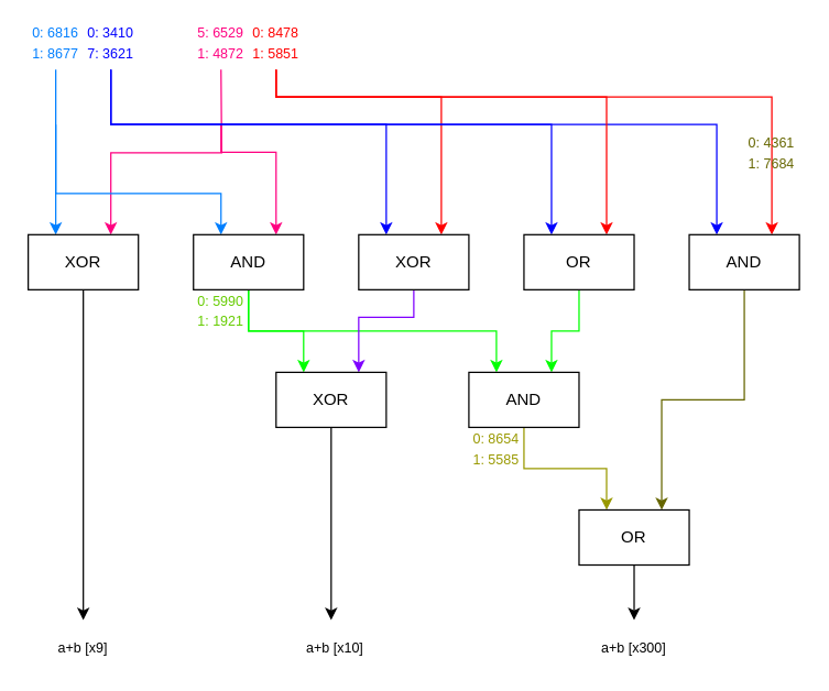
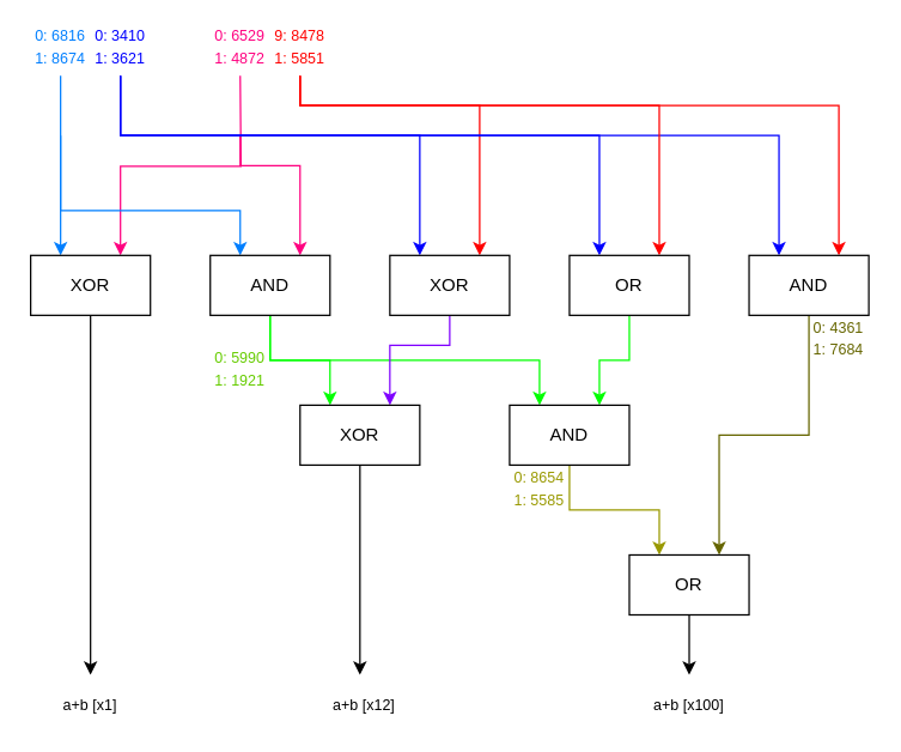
  <mxCell id="0" />
  <mxCell id="1" parent="0" />
  <mxCell id="2" style="edgeStyle=orthogonalEdgeStyle;rounded=0;orthogonalLoop=1;jettySize=auto;html=1;exitX=0.25;exitY=0;exitDx=0;exitDy=0;endArrow=none;endFill=0;startArrow=classic;startFill=1;strokeColor=#007FFF;" parent="1" source="5" edge="1"><mxGeometry relative="1" as="geometry"><mxPoint x="40" y="90" as="targetPoint" /></mxGeometry></mxCell>
  <mxCell id="3" style="edgeStyle=orthogonalEdgeStyle;rounded=0;orthogonalLoop=1;jettySize=auto;html=1;exitX=0.75;exitY=0;exitDx=0;exitDy=0;startArrow=classic;startFill=1;endArrow=none;endFill=0;strokeColor=#FF0080;" parent="1" source="5" edge="1"><mxGeometry relative="1" as="geometry"><mxPoint x="160" y="50" as="targetPoint" /></mxGeometry></mxCell>
  <mxCell id="4" style="edgeStyle=orthogonalEdgeStyle;rounded=0;orthogonalLoop=1;jettySize=auto;html=1;exitX=0.5;exitY=1;exitDx=0;exitDy=0;startArrow=none;startFill=0;endArrow=classic;endFill=1;strokeColor=#000000;" parent="1" source="5" edge="1"><mxGeometry relative="1" as="geometry"><mxPoint x="60" y="450" as="targetPoint" /></mxGeometry></mxCell>
  <mxCell id="5" value="XOR" style="rounded=0;whiteSpace=wrap;html=1;" parent="1" vertex="1"><mxGeometry x="20" y="170" width="80" height="40" as="geometry" /></mxCell>
  <mxCell id="6" style="edgeStyle=orthogonalEdgeStyle;rounded=0;orthogonalLoop=1;jettySize=auto;html=1;exitX=0.25;exitY=0;exitDx=0;exitDy=0;startArrow=classic;startFill=1;endArrow=none;endFill=0;strokeColor=#007FFF;" parent="1" source="10" edge="1"><mxGeometry relative="1" as="geometry"><mxPoint x="40" y="50" as="targetPoint" /><Array as="points"><mxPoint x="160" y="140" /><mxPoint x="40" y="140" /></Array></mxGeometry></mxCell>
  <mxCell id="7" style="edgeStyle=orthogonalEdgeStyle;rounded=0;orthogonalLoop=1;jettySize=auto;html=1;exitX=0.75;exitY=0;exitDx=0;exitDy=0;startArrow=classic;startFill=1;endArrow=none;endFill=0;strokeColor=#FF0080;" parent="1" source="10" edge="1"><mxGeometry relative="1" as="geometry"><mxPoint x="160" y="90" as="targetPoint" /><Array as="points"><mxPoint x="200" y="110" /><mxPoint x="160" y="110" /></Array></mxGeometry></mxCell>
  <mxCell id="8" style="edgeStyle=orthogonalEdgeStyle;rounded=0;orthogonalLoop=1;jettySize=auto;html=1;exitX=0.5;exitY=1;exitDx=0;exitDy=0;entryX=0.25;entryY=0;entryDx=0;entryDy=0;startArrow=none;startFill=0;endArrow=classic;endFill=1;strokeColor=#00FF00;" parent="1" source="10" target="16" edge="1"><mxGeometry relative="1" as="geometry" /></mxCell>
  <mxCell id="9" style="edgeStyle=orthogonalEdgeStyle;rounded=0;orthogonalLoop=1;jettySize=auto;html=1;exitX=0.5;exitY=1;exitDx=0;exitDy=0;entryX=0.25;entryY=0;entryDx=0;entryDy=0;startArrow=none;startFill=0;endArrow=classic;endFill=1;strokeColor=#00FF00;" parent="1" source="10" target="26" edge="1"><mxGeometry relative="1" as="geometry" /></mxCell>
  <mxCell id="10" value="AND" style="rounded=0;whiteSpace=wrap;html=1;" parent="1" vertex="1"><mxGeometry x="140" y="170" width="80" height="40" as="geometry" /></mxCell>
  <mxCell id="11" style="edgeStyle=orthogonalEdgeStyle;rounded=0;orthogonalLoop=1;jettySize=auto;html=1;exitX=0.25;exitY=0;exitDx=0;exitDy=0;startArrow=classic;startFill=1;endArrow=none;endFill=0;strokeColor=#0000FF;" parent="1" source="14" edge="1"><mxGeometry relative="1" as="geometry"><mxPoint x="80" y="50" as="targetPoint" /><Array as="points"><mxPoint x="280" y="90" /><mxPoint x="80" y="90" /><mxPoint x="80" y="50" /></Array></mxGeometry></mxCell>
  <mxCell id="12" style="edgeStyle=orthogonalEdgeStyle;rounded=0;orthogonalLoop=1;jettySize=auto;html=1;exitX=0.75;exitY=0;exitDx=0;exitDy=0;startArrow=classic;startFill=1;endArrow=none;endFill=0;strokeColor=#FF0000;" parent="1" source="14" edge="1"><mxGeometry relative="1" as="geometry"><mxPoint x="200" y="50" as="targetPoint" /><Array as="points"><mxPoint x="320" y="70" /><mxPoint x="200" y="70" /></Array></mxGeometry></mxCell>
  <mxCell id="13" style="edgeStyle=orthogonalEdgeStyle;rounded=0;orthogonalLoop=1;jettySize=auto;html=1;exitX=0.5;exitY=1;exitDx=0;exitDy=0;entryX=0.75;entryY=0;entryDx=0;entryDy=0;startArrow=none;startFill=0;endArrow=classic;endFill=1;strokeColor=#7F00FF;" parent="1" source="14" target="16" edge="1"><mxGeometry relative="1" as="geometry"><Array as="points"><mxPoint x="300" y="230" /><mxPoint x="260" y="230" /></Array></mxGeometry></mxCell>
  <mxCell id="14" value="XOR" style="rounded=0;whiteSpace=wrap;html=1;" parent="1" vertex="1"><mxGeometry x="260" y="170" width="80" height="40" as="geometry" /></mxCell>
  <mxCell id="15" style="edgeStyle=orthogonalEdgeStyle;rounded=0;orthogonalLoop=1;jettySize=auto;html=1;exitX=0.5;exitY=1;exitDx=0;exitDy=0;startArrow=none;startFill=0;endArrow=classic;endFill=1;strokeColor=#000000;" parent="1" source="16" edge="1"><mxGeometry relative="1" as="geometry"><mxPoint x="240" y="450" as="targetPoint" /></mxGeometry></mxCell>
  <mxCell id="16" value="XOR" style="rounded=0;whiteSpace=wrap;html=1;" parent="1" vertex="1"><mxGeometry x="200" y="270" width="80" height="40" as="geometry" /></mxCell>
  <mxCell id="17" style="edgeStyle=orthogonalEdgeStyle;rounded=0;orthogonalLoop=1;jettySize=auto;html=1;exitX=0.25;exitY=0;exitDx=0;exitDy=0;startArrow=classic;startFill=1;endArrow=none;endFill=0;strokeColor=#0000FF;" parent="1" source="20" edge="1"><mxGeometry relative="1" as="geometry"><mxPoint x="80" y="50" as="targetPoint" /><Array as="points"><mxPoint x="520" y="90" /><mxPoint x="80" y="90" /></Array></mxGeometry></mxCell>
  <mxCell id="18" style="edgeStyle=orthogonalEdgeStyle;rounded=0;orthogonalLoop=1;jettySize=auto;html=1;exitX=0.75;exitY=0;exitDx=0;exitDy=0;startArrow=classic;startFill=1;endArrow=none;endFill=0;strokeColor=#FF0000;" parent="1" source="20" edge="1"><mxGeometry relative="1" as="geometry"><mxPoint x="200" y="50" as="targetPoint" /><Array as="points"><mxPoint x="560" y="70" /><mxPoint x="200" y="70" /></Array></mxGeometry></mxCell>
  <mxCell id="19" style="edgeStyle=orthogonalEdgeStyle;rounded=0;orthogonalLoop=1;jettySize=auto;html=1;exitX=0.5;exitY=1;exitDx=0;exitDy=0;entryX=0.75;entryY=0;entryDx=0;entryDy=0;startArrow=none;startFill=0;endArrow=classic;endFill=1;strokeColor=#666600;" parent="1" source="20" target="28" edge="1"><mxGeometry relative="1" as="geometry" /></mxCell>
  <mxCell id="20" value="AND" style="rounded=0;whiteSpace=wrap;html=1;" parent="1" vertex="1"><mxGeometry x="500" y="170" width="80" height="40" as="geometry" /></mxCell>
  <mxCell id="21" style="edgeStyle=orthogonalEdgeStyle;rounded=0;orthogonalLoop=1;jettySize=auto;html=1;exitX=0.25;exitY=0;exitDx=0;exitDy=0;startArrow=classic;startFill=1;endArrow=none;endFill=0;strokeColor=#0000FF;" parent="1" source="24" edge="1"><mxGeometry relative="1" as="geometry"><mxPoint x="80" y="50" as="targetPoint" /><Array as="points"><mxPoint x="400" y="90" /><mxPoint x="80" y="90" /></Array></mxGeometry></mxCell>
  <mxCell id="22" style="edgeStyle=orthogonalEdgeStyle;rounded=0;orthogonalLoop=1;jettySize=auto;html=1;exitX=0.75;exitY=0;exitDx=0;exitDy=0;startArrow=classic;startFill=1;endArrow=none;endFill=0;strokeColor=#FF0000;" parent="1" source="24" edge="1"><mxGeometry relative="1" as="geometry"><mxPoint x="200" y="50" as="targetPoint" /><Array as="points"><mxPoint x="440" y="70" /><mxPoint x="200" y="70" /></Array></mxGeometry></mxCell>
  <mxCell id="23" style="edgeStyle=orthogonalEdgeStyle;rounded=0;orthogonalLoop=1;jettySize=auto;html=1;exitX=0.5;exitY=1;exitDx=0;exitDy=0;entryX=0.75;entryY=0;entryDx=0;entryDy=0;startArrow=none;startFill=0;endArrow=classic;endFill=1;strokeColor=#00FF00;" parent="1" source="24" target="26" edge="1"><mxGeometry relative="1" as="geometry" /></mxCell>
  <mxCell id="24" value="OR" style="rounded=0;whiteSpace=wrap;html=1;" parent="1" vertex="1"><mxGeometry x="380" y="170" width="80" height="40" as="geometry" /></mxCell>
  <mxCell id="25" style="edgeStyle=orthogonalEdgeStyle;rounded=0;orthogonalLoop=1;jettySize=auto;html=1;exitX=0.5;exitY=1;exitDx=0;exitDy=0;entryX=0.25;entryY=0;entryDx=0;entryDy=0;startArrow=none;startFill=0;endArrow=classic;endFill=1;strokeColor=#999900;" parent="1" source="26" target="28" edge="1"><mxGeometry relative="1" as="geometry" /></mxCell>
  <mxCell id="26" value="AND" style="rounded=0;whiteSpace=wrap;html=1;" parent="1" vertex="1"><mxGeometry x="340" y="270" width="80" height="40" as="geometry" /></mxCell>
  <mxCell id="27" style="edgeStyle=orthogonalEdgeStyle;rounded=0;orthogonalLoop=1;jettySize=auto;html=1;exitX=0.5;exitY=1;exitDx=0;exitDy=0;startArrow=none;startFill=0;endArrow=classic;endFill=1;strokeColor=#000000;" parent="1" source="28" edge="1"><mxGeometry relative="1" as="geometry"><mxPoint x="460" y="450" as="targetPoint" /></mxGeometry></mxCell>
  <mxCell id="28" value="OR" style="rounded=0;whiteSpace=wrap;html=1;" parent="1" vertex="1"><mxGeometry x="420" y="370" width="80" height="40" as="geometry" /></mxCell>
- <mxCell id="29" value="&lt;font style=&quot;font-size: 10px&quot; color=&quot;#007fff&quot;&gt;0: 6816&lt;br&gt;1: 8677&lt;br&gt;&lt;/font&gt;" style="text;html=1;strokeColor=none;fillColor=none;align=center;verticalAlign=middle;whiteSpace=wrap;rounded=0;" parent="1" vertex="1"><mxGeometry x="20" y="20" width="40" height="20" as="geometry" /></mxCell>
- <mxCell id="30" value="&lt;font style=&quot;font-size: 10px&quot; color=&quot;#0000ff&quot;&gt;0: 3410&lt;br&gt;7: 3621&lt;br&gt;&lt;/font&gt;" style="text;html=1;strokeColor=none;fillColor=none;align=center;verticalAlign=middle;whiteSpace=wrap;rounded=0;" parent="1" vertex="1"><mxGeometry x="60" y="20" width="40" height="20" as="geometry" /></mxCell>
- <mxCell id="31" value="&lt;font style=&quot;font-size: 10px&quot; color=&quot;#ff0080&quot;&gt;5: 6529&lt;br&gt;1: 4872&lt;br&gt;&lt;/font&gt;" style="text;html=1;strokeColor=none;fillColor=none;align=center;verticalAlign=middle;whiteSpace=wrap;rounded=0;" parent="1" vertex="1"><mxGeometry x="140" y="20" width="40" height="20" as="geometry" /></mxCell>
- <mxCell id="32" value="&lt;font style=&quot;font-size: 10px&quot; color=&quot;#ff0000&quot;&gt;0: 8478&lt;br&gt;1: 5851&lt;br&gt;&lt;/font&gt;" style="text;html=1;strokeColor=none;fillColor=none;align=center;verticalAlign=middle;whiteSpace=wrap;rounded=0;" parent="1" vertex="1"><mxGeometry x="180" y="20" width="40" height="20" as="geometry" /></mxCell>
- <mxCell id="33" value="&lt;font style=&quot;font-size: 10px&quot;&gt;a+b [x9]&lt;/font&gt;" style="text;html=1;strokeColor=none;fillColor=none;align=center;verticalAlign=middle;whiteSpace=wrap;rounded=0;" parent="1" vertex="1"><mxGeometry x="40" y="460" width="40" height="20" as="geometry" /></mxCell>
- <mxCell id="34" value="&lt;font style=&quot;font-size: 10px&quot;&gt;a+b [x10]&lt;/font&gt;" style="text;html=1;strokeColor=none;fillColor=none;align=center;verticalAlign=middle;whiteSpace=wrap;rounded=0;" parent="1" vertex="1"><mxGeometry x="213" y="460" width="60" height="20" as="geometry" /></mxCell>
- <mxCell id="35" value="&lt;font style=&quot;font-size: 10px&quot;&gt;a+b [x300]&lt;/font&gt;" style="text;html=1;strokeColor=none;fillColor=none;align=center;verticalAlign=middle;whiteSpace=wrap;rounded=0;" parent="1" vertex="1"><mxGeometry x="430" y="460" width="60" height="20" as="geometry" /></mxCell>
- <mxCell id="36" value="&lt;font style=&quot;font-size: 10px&quot;&gt;&lt;font color=&quot;#66cc00&quot;&gt;0: 5990&lt;br&gt;1: 1921&lt;/font&gt;&lt;br&gt;&lt;/font&gt;" style="text;html=1;strokeColor=none;fillColor=none;align=center;verticalAlign=middle;whiteSpace=wrap;rounded=0;" vertex="1" parent="1"><mxGeometry x="140" y="215" width="40" height="20" as="geometry" /></mxCell>
- <mxCell id="37" value="&lt;font style=&quot;font-size: 10px&quot;&gt;&lt;font color=&quot;#666600&quot;&gt;0: 4361&lt;br&gt;1: 7684&lt;/font&gt;&lt;br&gt;&lt;/font&gt;" style="text;html=1;strokeColor=none;fillColor=none;align=center;verticalAlign=middle;whiteSpace=wrap;rounded=0;" vertex="1" parent="1"><mxGeometry x="540" y="100" width="40" height="20" as="geometry" /></mxCell>
+ <mxCell id="29" value="&lt;font style=&quot;font-size: 10px&quot; color=&quot;#007fff&quot;&gt;0: 6816&lt;br&gt;1: 8674&lt;br&gt;&lt;/font&gt;" style="text;html=1;strokeColor=none;fillColor=none;align=center;verticalAlign=middle;whiteSpace=wrap;rounded=0;" parent="1" vertex="1"><mxGeometry x="20" y="20" width="40" height="20" as="geometry" /></mxCell>
+ <mxCell id="30" value="&lt;font style=&quot;font-size: 10px&quot; color=&quot;#0000ff&quot;&gt;0: 3410&lt;br&gt;1: 3621&lt;br&gt;&lt;/font&gt;" style="text;html=1;strokeColor=none;fillColor=none;align=center;verticalAlign=middle;whiteSpace=wrap;rounded=0;" parent="1" vertex="1"><mxGeometry x="60" y="20" width="40" height="20" as="geometry" /></mxCell>
+ <mxCell id="31" value="&lt;font style=&quot;font-size: 10px&quot; color=&quot;#ff0080&quot;&gt;0: 6529&lt;br&gt;1: 4872&lt;br&gt;&lt;/font&gt;" style="text;html=1;strokeColor=none;fillColor=none;align=center;verticalAlign=middle;whiteSpace=wrap;rounded=0;" parent="1" vertex="1"><mxGeometry x="140" y="20" width="40" height="20" as="geometry" /></mxCell>
+ <mxCell id="32" value="&lt;font style=&quot;font-size: 10px&quot; color=&quot;#ff0000&quot;&gt;9: 8478&lt;br&gt;1: 5851&lt;br&gt;&lt;/font&gt;" style="text;html=1;strokeColor=none;fillColor=none;align=center;verticalAlign=middle;whiteSpace=wrap;rounded=0;" parent="1" vertex="1"><mxGeometry x="180" y="20" width="40" height="20" as="geometry" /></mxCell>
+ <mxCell id="33" value="&lt;font style=&quot;font-size: 10px&quot;&gt;a+b [x1]&lt;/font&gt;" style="text;html=1;strokeColor=none;fillColor=none;align=center;verticalAlign=middle;whiteSpace=wrap;rounded=0;" parent="1" vertex="1"><mxGeometry x="40" y="460" width="40" height="20" as="geometry" /></mxCell>
+ <mxCell id="34" value="&lt;font style=&quot;font-size: 10px&quot;&gt;a+b [x12]&lt;/font&gt;" style="text;html=1;strokeColor=none;fillColor=none;align=center;verticalAlign=middle;whiteSpace=wrap;rounded=0;" parent="1" vertex="1"><mxGeometry x="213" y="460" width="60" height="20" as="geometry" /></mxCell>
+ <mxCell id="35" value="&lt;font style=&quot;font-size: 10px&quot;&gt;a+b [x100]&lt;/font&gt;" style="text;html=1;strokeColor=none;fillColor=none;align=center;verticalAlign=middle;whiteSpace=wrap;rounded=0;" parent="1" vertex="1"><mxGeometry x="430" y="460" width="60" height="20" as="geometry" /></mxCell>
+ <mxCell id="36" value="&lt;font style=&quot;font-size: 10px&quot;&gt;&lt;font color=&quot;#66cc00&quot;&gt;0: 5990&lt;br&gt;1: 1921&lt;/font&gt;&lt;br&gt;&lt;/font&gt;" style="text;html=1;strokeColor=none;fillColor=none;align=center;verticalAlign=middle;whiteSpace=wrap;rounded=0;" vertex="1" parent="1"><mxGeometry x="140" y="235" width="40" height="20" as="geometry" /></mxCell>
+ <mxCell id="37" value="&lt;font style=&quot;font-size: 10px&quot;&gt;&lt;font color=&quot;#666600&quot;&gt;0: 4361&lt;br&gt;1: 7684&lt;/font&gt;&lt;br&gt;&lt;/font&gt;" style="text;html=1;strokeColor=none;fillColor=none;align=center;verticalAlign=middle;whiteSpace=wrap;rounded=0;" vertex="1" parent="1"><mxGeometry x="540" y="215" width="40" height="20" as="geometry" /></mxCell>
  <mxCell id="38" value="&lt;font style=&quot;font-size: 10px&quot;&gt;&lt;font color=&quot;#999900&quot;&gt;0: 8654&lt;br&gt;1: 5585&lt;/font&gt;&lt;br&gt;&lt;/font&gt;" style="text;html=1;strokeColor=none;fillColor=none;align=center;verticalAlign=middle;whiteSpace=wrap;rounded=0;" vertex="1" parent="1"><mxGeometry x="340" y="315" width="40" height="20" as="geometry" /></mxCell>
